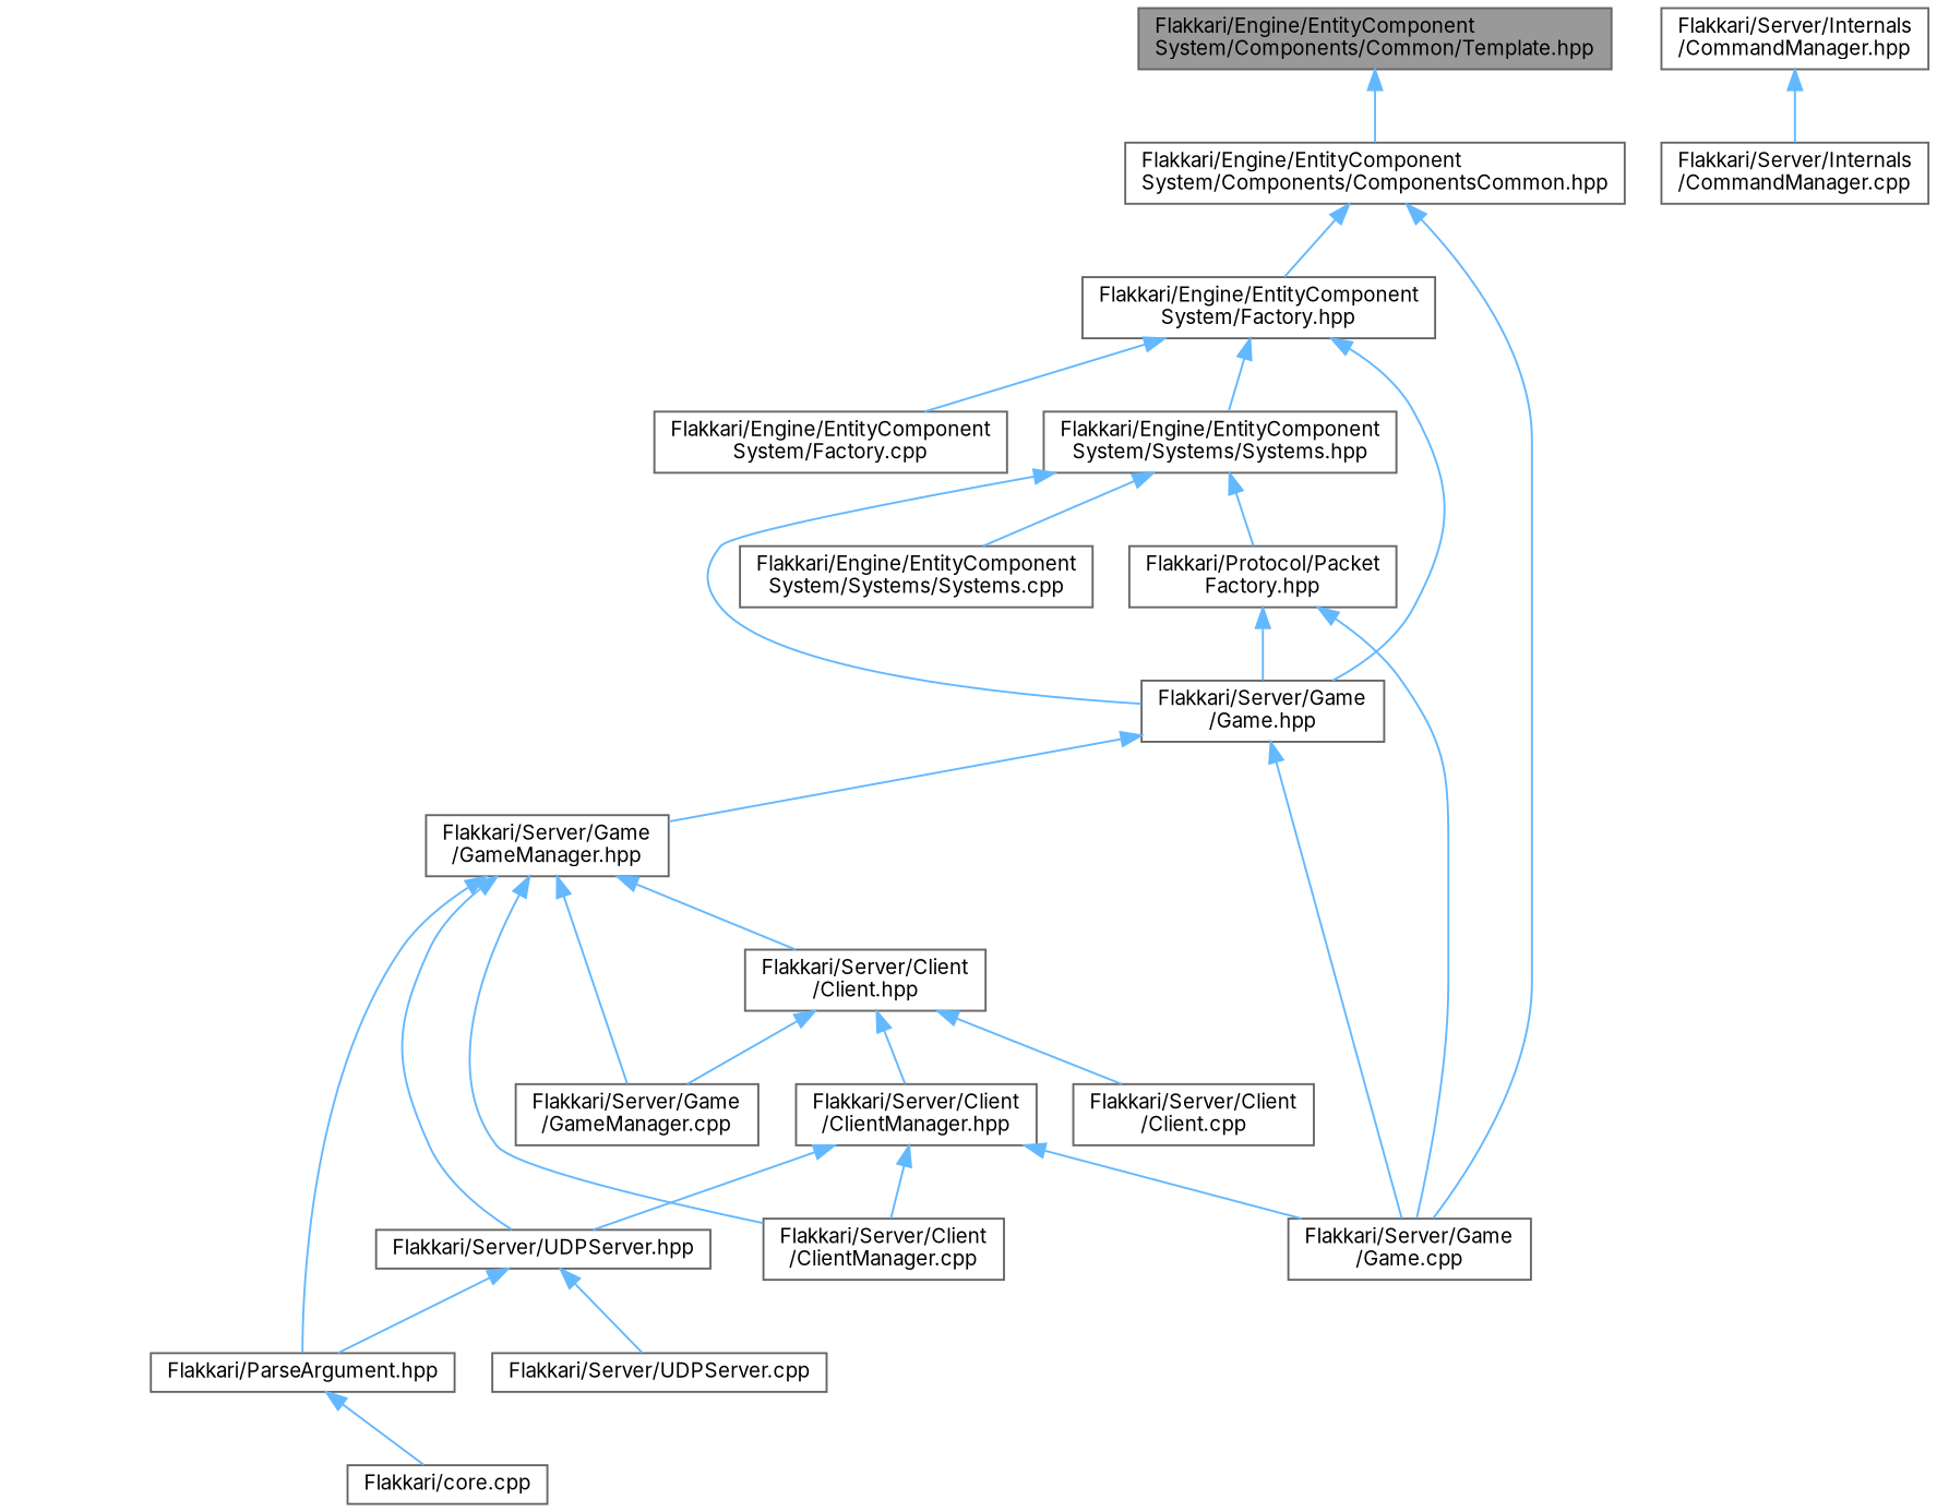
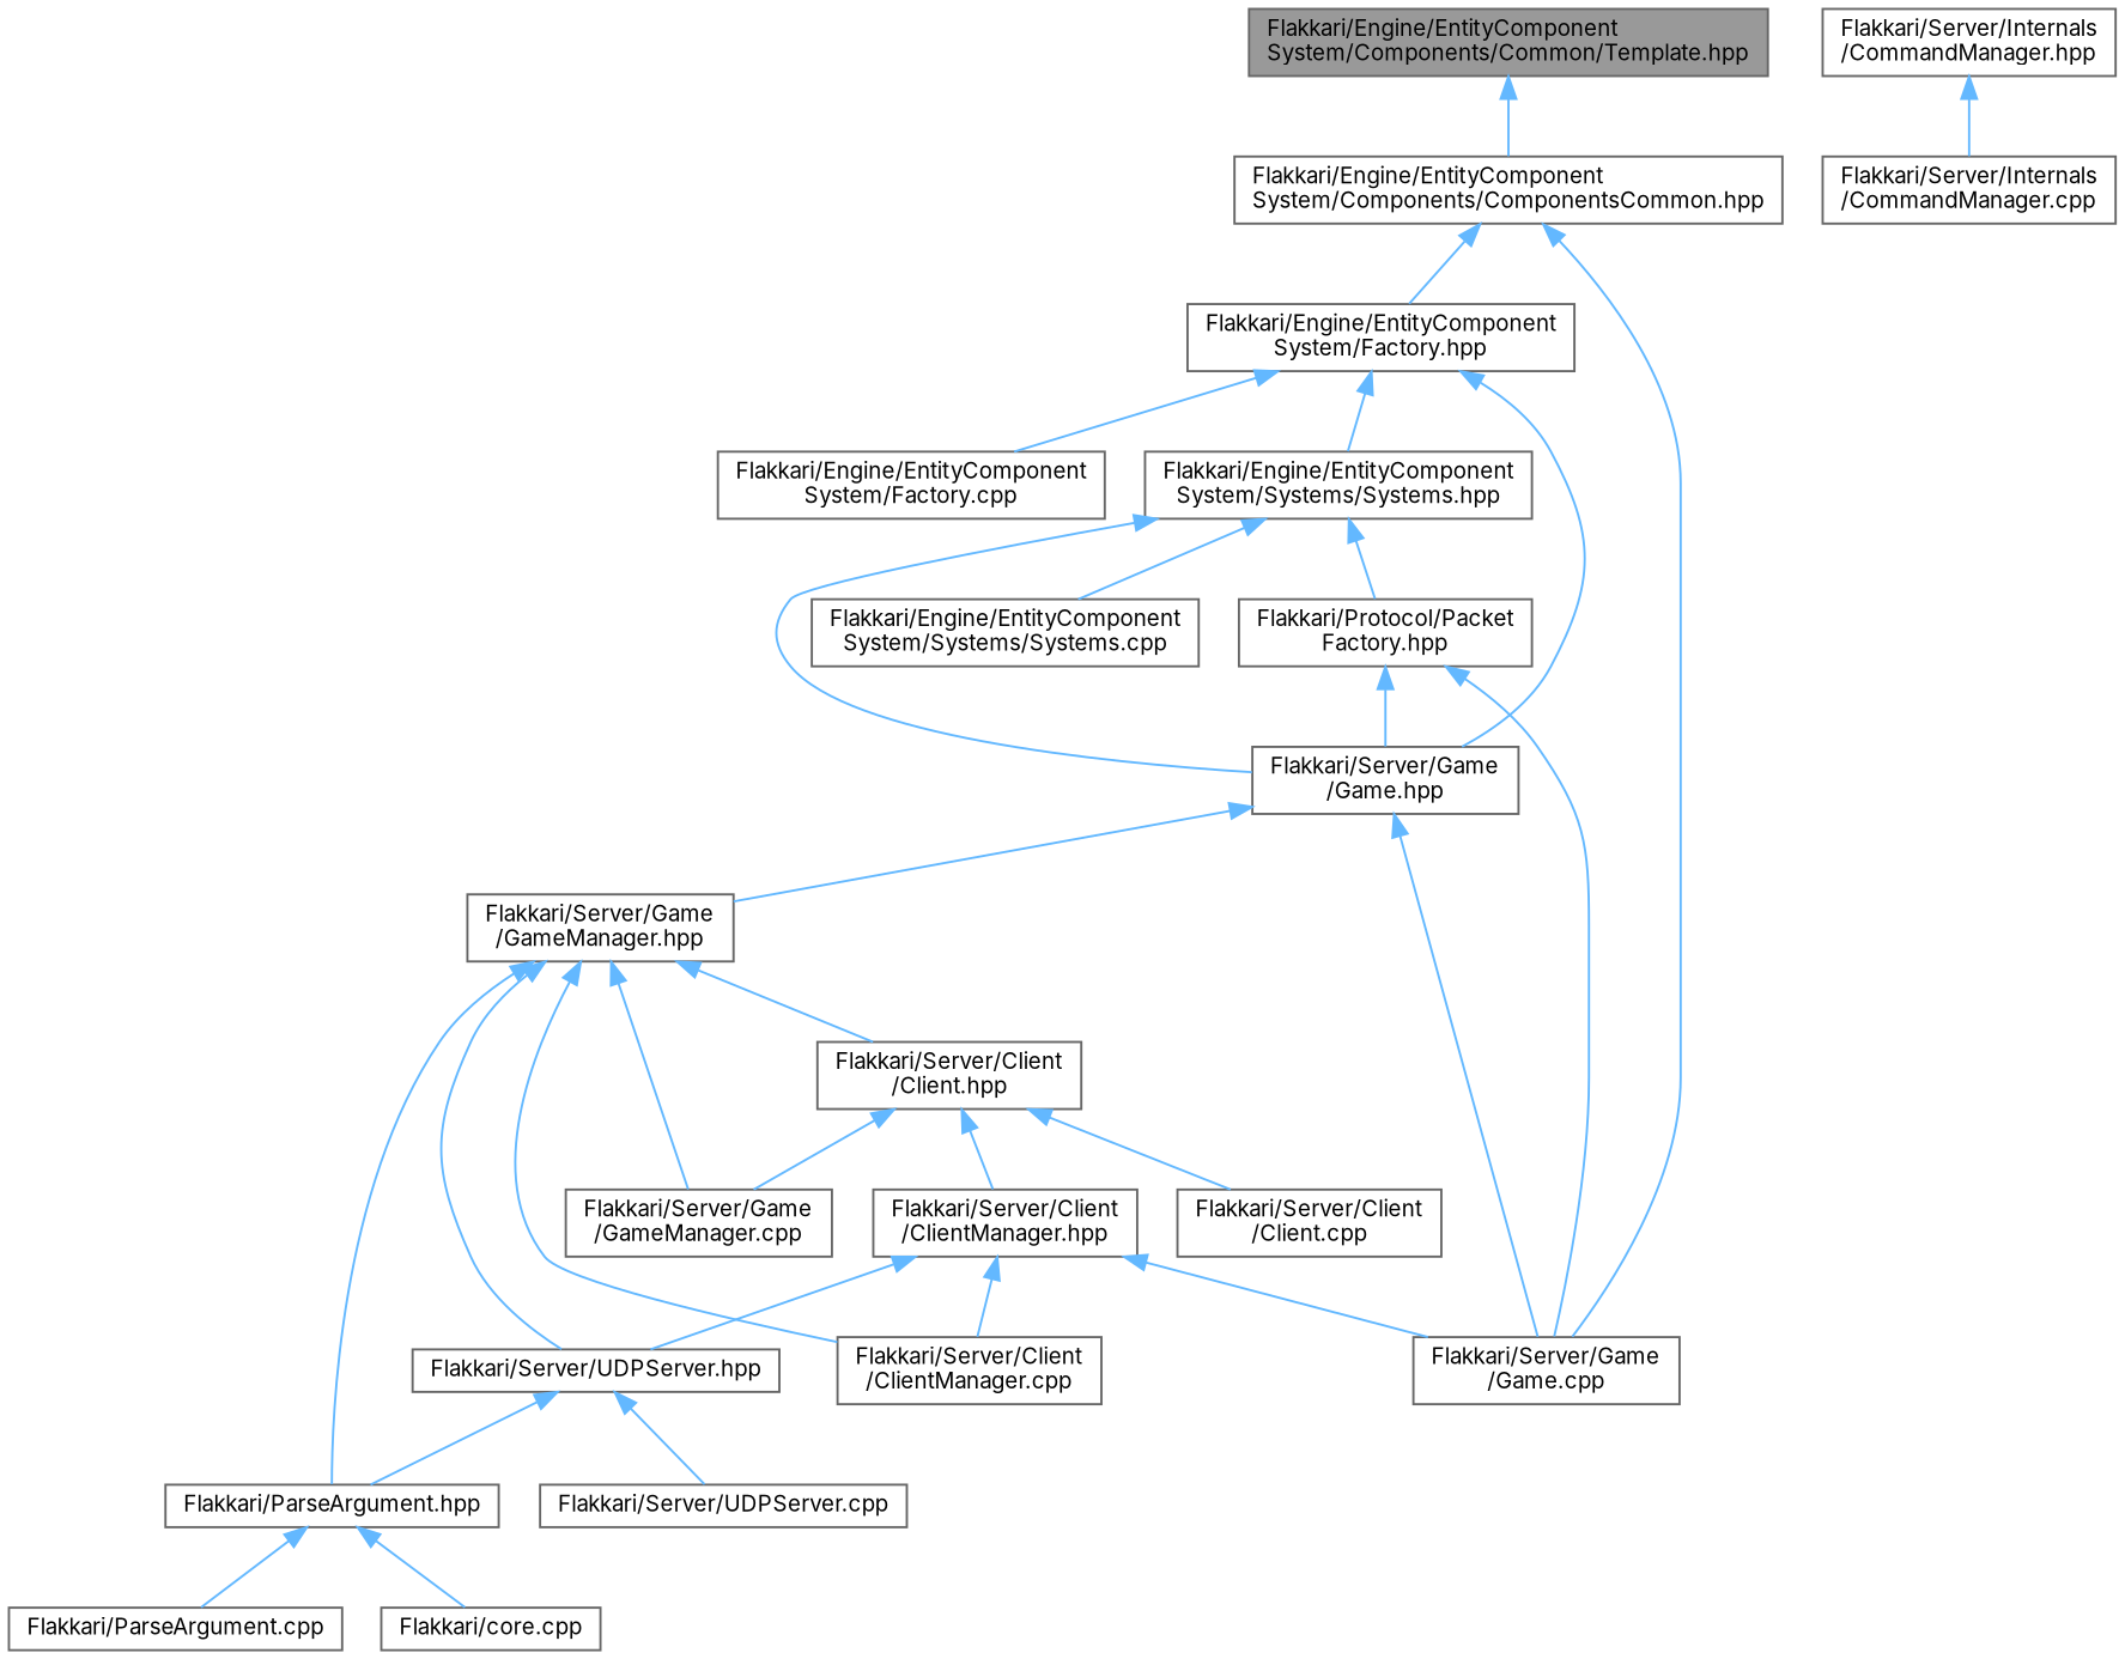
  digraph {
    fontname=Inter
    node [color=grey40 fillcolor=white fontname=Inter fontsize=10 shape=box style=filled]
    edge [color=steelblue1 dir=back fontname=Inter fontsize=10 labelfontname=Helvetica labelfontsize=10 style=solid]
    n1 [color=gray40 fillcolor=grey60 fontcolor=black height=0.2 label="Flakkari/Engine/EntityComponent\lSystem/Components/Common/Template.hpp" width=0.4]
    n2 [height=0.2 label="Flakkari/Engine/EntityComponent\lSystem/Components/ComponentsCommon.hpp" width=0.4]
    n3 [height=0.2 label="Flakkari/Engine/EntityComponent\lSystem/Factory.hpp" width=0.4]
    n4 [height=0.2 label="Flakkari/Server/Game\l/Game.cpp" width=0.4]
    n5 [height=0.2 label="Flakkari/Engine/EntityComponent\lSystem/Factory.cpp" width=0.4]
    n6 [height=0.2 label="Flakkari/Engine/EntityComponent\lSystem/Systems/Systems.hpp" width=0.4]
    n7 [height=0.2 label="Flakkari/Server/Game\l/Game.hpp" width=0.4]
    n8 [height=0.2 label="Flakkari/Engine/EntityComponent\lSystem/Systems/Systems.cpp" width=0.4]
    n9 [height=0.2 label="Flakkari/Protocol/Packet\lFactory.hpp" width=0.4]
    n10 [height=0.2 label="Flakkari/Server/Game\l/GameManager.hpp" width=0.4]
    n11 [height=0.2 label="Flakkari/Server/Client\l/Client.hpp" width=0.4]
    n12 [height=0.2 label="Flakkari/Server/Client\l/ClientManager.cpp" width=0.4]
    n13 [height=0.2 label="Flakkari/Server/UDPServer.hpp" width=0.4]
    n14 [height=0.2 label="Flakkari/Server/Game\l/GameManager.cpp" width=0.4]
    n15 [height=0.2 label="Flakkari/ParseArgument.hpp" width=0.4]
    n16 [height=0.2 label="Flakkari/Server/Client\l/Client.cpp" width=0.4]
    n17 [height=0.2 label="Flakkari/Server/Client\l/ClientManager.hpp" width=0.4]
    n18 [height=0.2 label="Flakkari/Server/UDPServer.cpp" width=0.4]
    n19 [height=0.2 label="Flakkari/Server/Internals\l/CommandManager.hpp" width=0.4]
    n20 [height=0.2 label="Flakkari/Server/Internals\l/CommandManager.cpp" width=0.4]
+   n21 [height=0.2 label="Flakkari/ParseArgument.cpp" width=0.4]
    n22 [height=0.2 label="Flakkari/core.cpp" width=0.4]
    n1 -> n2
    n2 -> n3
    n2 -> n4
    n3 -> n5
    n3 -> n6
    n3 -> n7
    n6 -> n7
    n6 -> n8
    n6 -> n9
    n7 -> n4
    n7 -> n10
    n9 -> n4
    n9 -> n7
    n10 -> n11
    n10 -> n12
    n10 -> n13
    n10 -> n14
    n10 -> n15
    n11 -> n14
    n11 -> n16
    n11 -> n17
    n13 -> n15
    n13 -> n18
+   n15 -> n21
    n15 -> n22
    n17 -> n4
    n17 -> n12
    n17 -> n13
    n19 -> n20
  }
